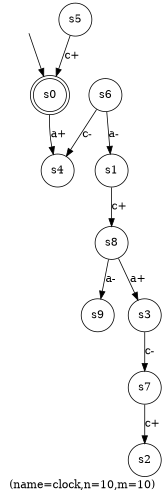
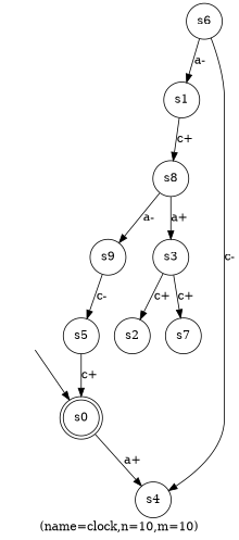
  digraph {
    label="(name=clock,n=10,m=10)"
    node [shape=circle]
    _nil [style=invis shape=""]
    s0 [shape=doublecircle]
    s4
    s7
    s2
    s9
    s5
    s1
    s8
    s3
    s6
    _nil -> s0
    s0 -> s4 [label="a+"]
-   s7 -> s2 [label="c+"]
+   s3 -> s2 [label="c+"]
+   s9 -> s5 [label="c-"]
    s5 -> s0 [label="c+"]
    s1 -> s8 [label="c+"]
    s8 -> s9 [label="a-"]
    s8 -> s3 [label="a+"]
-   s3 -> s7 [label="c-"]
+   s3 -> s7 [label="c+"]
    s6 -> s4 [label="c-"]
    s6 -> s1 [label="a-"]
  }
